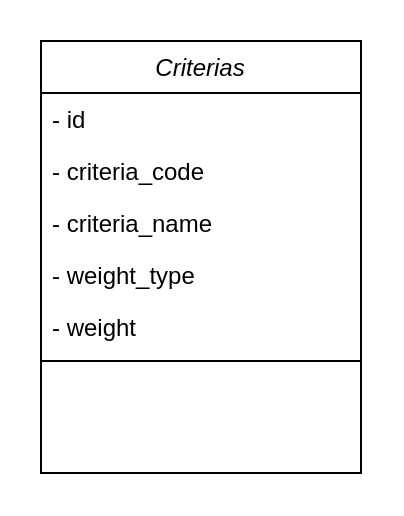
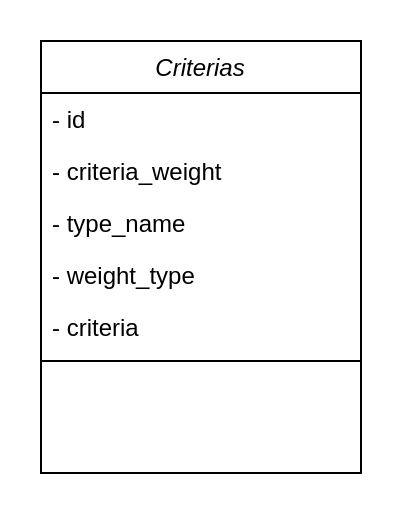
  <mxCell id="0" />
  <mxCell id="1" parent="0" />
  <mxCell id="2" value="Criterias" style="swimlane;fontStyle=2;align=center;verticalAlign=top;childLayout=stackLayout;horizontal=1;startSize=26;horizontalStack=0;resizeParent=1;resizeLast=0;collapsible=1;marginBottom=0;rounded=0;shadow=0;strokeWidth=1;" parent="1" vertex="1"><mxGeometry x="20" y="20" width="160" height="216" as="geometry"><mxRectangle x="550" y="140" width="160" height="26" as="alternateBounds" /></mxGeometry></mxCell>
  <mxCell id="3" value="- id" style="text;align=left;verticalAlign=top;spacingLeft=4;spacingRight=4;overflow=hidden;rotatable=0;points=[[0,0.5],[1,0.5]];portConstraint=eastwest;" parent="2" vertex="1"><mxGeometry y="26" width="160" height="26" as="geometry" /></mxCell>
- <mxCell id="4" value="- criteria_code" style="text;align=left;verticalAlign=top;spacingLeft=4;spacingRight=4;overflow=hidden;rotatable=0;points=[[0,0.5],[1,0.5]];portConstraint=eastwest;rounded=0;shadow=0;html=0;" parent="2" vertex="1"><mxGeometry y="52" width="160" height="26" as="geometry" /></mxCell>
- <mxCell id="5" value="- criteria_name" style="text;align=left;verticalAlign=top;spacingLeft=4;spacingRight=4;overflow=hidden;rotatable=0;points=[[0,0.5],[1,0.5]];portConstraint=eastwest;rounded=0;shadow=0;html=0;" parent="2" vertex="1"><mxGeometry y="78" width="160" height="26" as="geometry" /></mxCell>
+ <mxCell id="4" value="- criteria_weight" style="text;align=left;verticalAlign=top;spacingLeft=4;spacingRight=4;overflow=hidden;rotatable=0;points=[[0,0.5],[1,0.5]];portConstraint=eastwest;rounded=0;shadow=0;html=0;" parent="2" vertex="1"><mxGeometry y="52" width="160" height="26" as="geometry" /></mxCell>
+ <mxCell id="5" value="- type_name" style="text;align=left;verticalAlign=top;spacingLeft=4;spacingRight=4;overflow=hidden;rotatable=0;points=[[0,0.5],[1,0.5]];portConstraint=eastwest;rounded=0;shadow=0;html=0;" parent="2" vertex="1"><mxGeometry y="78" width="160" height="26" as="geometry" /></mxCell>
  <mxCell id="6" value="- weight_type" style="text;align=left;verticalAlign=top;spacingLeft=4;spacingRight=4;overflow=hidden;rotatable=0;points=[[0,0.5],[1,0.5]];portConstraint=eastwest;rounded=0;shadow=0;html=0;" parent="2" vertex="1"><mxGeometry y="104" width="160" height="26" as="geometry" /></mxCell>
- <mxCell id="7" value="- weight" style="text;align=left;verticalAlign=top;spacingLeft=4;spacingRight=4;overflow=hidden;rotatable=0;points=[[0,0.5],[1,0.5]];portConstraint=eastwest;rounded=0;shadow=0;html=0;" parent="2" vertex="1"><mxGeometry y="130" width="160" height="26" as="geometry" /></mxCell>
+ <mxCell id="7" value="- criteria" style="text;align=left;verticalAlign=top;spacingLeft=4;spacingRight=4;overflow=hidden;rotatable=0;points=[[0,0.5],[1,0.5]];portConstraint=eastwest;rounded=0;shadow=0;html=0;" parent="2" vertex="1"><mxGeometry y="130" width="160" height="26" as="geometry" /></mxCell>
  <mxCell id="8" value="" style="line;html=1;strokeWidth=1;align=left;verticalAlign=middle;spacingTop=-1;spacingLeft=3;spacingRight=3;rotatable=0;labelPosition=right;points=[];portConstraint=eastwest;" parent="2" vertex="1"><mxGeometry y="156" width="160" height="8" as="geometry" /></mxCell>
